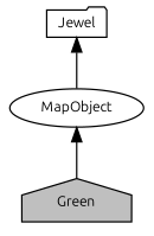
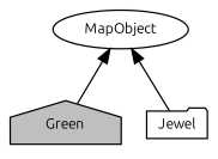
  digraph {
    fontname=Ubuntu
    node [color=black fillcolor=white fontname=Ubuntu fontsize=10 style=filled]
    edge [color=black dir=back fontname=Ubuntu fontsize=10 labelfontname=Helvetica labelfontsize=10 style=solid]
    n1 [fillcolor=grey75 fontcolor=black height=0.2 label=Green shape=house width=0.4]
    n2 [height=0.2 label=Jewel shape=folder width=0.4]
    n3 [height=0.2 label=MapObject shape=ellipse width=0.4]
    n3 -> n1
-   n2 -> n3
+   n3 -> n2
  }
